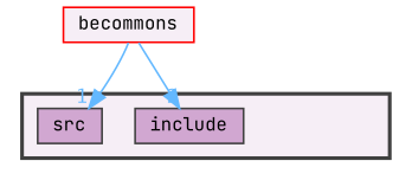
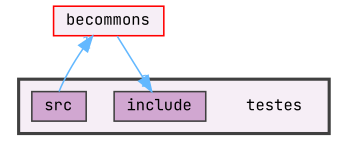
  digraph {
    compound=true
    fontname="JetBrains Mono"
    node [fontname="JetBrains Mono" fontsize=10 shape=box color=grey25 fillcolor="#d1a7d1" style=filled]
    edge [color=steelblue1 fontcolor=steelblue1 fontname="JetBrains Mono" fontsize=10 labeldistance=1.5 labelfontname=Helvetica labelfontsize=10]
+   n1 [height=0.2 label=testes shape=plaintext width=0.4 color="" fillcolor="" style=""]
    n2 [height=0.2 label=include width=0.4]
    n3 [height=0.2 label=src width=0.4]
    n4 [color=red fillcolor="#f6eef6" height=0.2 label=becommons width=0.4]
    subgraph cluster_1 {
      bgcolor="#f6eef6"
      fontsize=10
      pencolor=grey25
      style="filled,bold"
+     n1
      n2
      n3
    }
-   n4 -> n3 [headlabel=1]
+   n3 -> n4 [headlabel=1]
    n4 -> n2 [headlabel=2]
  }
